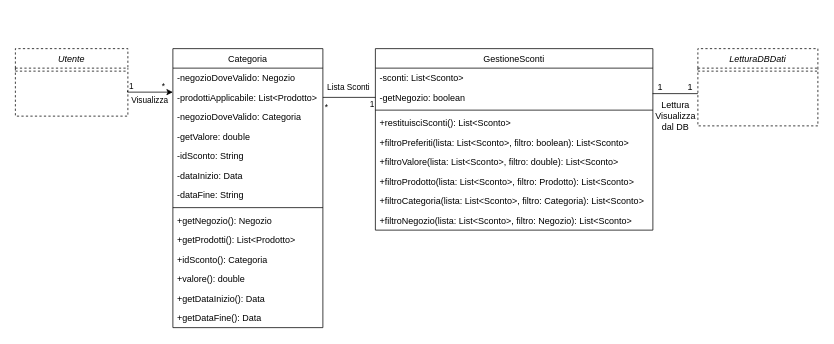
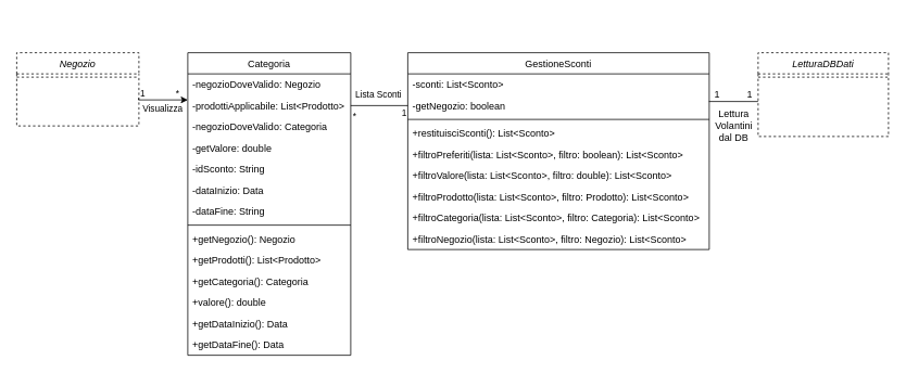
  <mxCell id="0" />
  <mxCell id="1" parent="0" />
  <mxCell id="2" value="Categoria" style="swimlane;fontStyle=0;align=center;verticalAlign=top;childLayout=stackLayout;horizontal=1;startSize=26;horizontalStack=0;resizeParent=1;resizeLast=0;collapsible=1;marginBottom=0;rounded=0;shadow=0;strokeWidth=1;" parent="1" vertex="1"><mxGeometry x="230" y="64" width="200" height="372" as="geometry"><mxRectangle x="-1070" y="-380" width="170" height="26" as="alternateBounds" /></mxGeometry></mxCell>
  <mxCell id="3" value="-negozioDoveValido: Negozio" style="text;align=left;verticalAlign=top;spacingLeft=4;spacingRight=4;overflow=hidden;rotatable=0;points=[[0,0.5],[1,0.5]];portConstraint=eastwest;" parent="2" vertex="1"><mxGeometry y="26" width="200" height="26" as="geometry" /></mxCell>
  <mxCell id="4" value="-prodottiApplicabile: List&lt;Prodotto&gt;" style="text;align=left;verticalAlign=top;spacingLeft=4;spacingRight=4;overflow=hidden;rotatable=0;points=[[0,0.5],[1,0.5]];portConstraint=eastwest;" parent="2" vertex="1"><mxGeometry y="52" width="200" height="26" as="geometry" /></mxCell>
  <mxCell id="5" value="-negozioDoveValido: Categoria" style="text;align=left;verticalAlign=top;spacingLeft=4;spacingRight=4;overflow=hidden;rotatable=0;points=[[0,0.5],[1,0.5]];portConstraint=eastwest;" parent="2" vertex="1"><mxGeometry y="78" width="200" height="26" as="geometry" /></mxCell>
  <mxCell id="6" value="-getValore: double" style="text;align=left;verticalAlign=top;spacingLeft=4;spacingRight=4;overflow=hidden;rotatable=0;points=[[0,0.5],[1,0.5]];portConstraint=eastwest;" parent="2" vertex="1"><mxGeometry y="104" width="200" height="26" as="geometry" /></mxCell>
  <mxCell id="7" value="-idSconto: String" style="text;align=left;verticalAlign=top;spacingLeft=4;spacingRight=4;overflow=hidden;rotatable=0;points=[[0,0.5],[1,0.5]];portConstraint=eastwest;" parent="2" vertex="1"><mxGeometry y="130" width="200" height="26" as="geometry" /></mxCell>
  <mxCell id="8" value="-dataInizio: Data" style="text;align=left;verticalAlign=top;spacingLeft=4;spacingRight=4;overflow=hidden;rotatable=0;points=[[0,0.5],[1,0.5]];portConstraint=eastwest;rounded=0;shadow=0;html=0;" parent="2" vertex="1"><mxGeometry y="156" width="200" height="26" as="geometry" /></mxCell>
  <mxCell id="9" value="-dataFine: String" style="text;align=left;verticalAlign=top;spacingLeft=4;spacingRight=4;overflow=hidden;rotatable=0;points=[[0,0.5],[1,0.5]];portConstraint=eastwest;rounded=0;shadow=0;html=0;" parent="2" vertex="1"><mxGeometry y="182" width="200" height="26" as="geometry" /></mxCell>
  <mxCell id="10" value="" style="line;html=1;strokeWidth=1;align=left;verticalAlign=middle;spacingTop=-1;spacingLeft=3;spacingRight=3;rotatable=0;labelPosition=right;points=[];portConstraint=eastwest;" parent="2" vertex="1"><mxGeometry y="208" width="200" height="8" as="geometry" /></mxCell>
  <mxCell id="11" value="+getNegozio(): Negozio" style="text;align=left;verticalAlign=top;spacingLeft=4;spacingRight=4;overflow=hidden;rotatable=0;points=[[0,0.5],[1,0.5]];portConstraint=eastwest;" parent="2" vertex="1"><mxGeometry y="216" width="200" height="26" as="geometry" /></mxCell>
  <mxCell id="12" value="+getProdotti(): List&lt;Prodotto&gt;" style="text;align=left;verticalAlign=top;spacingLeft=4;spacingRight=4;overflow=hidden;rotatable=0;points=[[0,0.5],[1,0.5]];portConstraint=eastwest;" parent="2" vertex="1"><mxGeometry y="242" width="200" height="26" as="geometry" /></mxCell>
- <mxCell id="13" value="+idSconto(): Categoria" style="text;align=left;verticalAlign=top;spacingLeft=4;spacingRight=4;overflow=hidden;rotatable=0;points=[[0,0.5],[1,0.5]];portConstraint=eastwest;" parent="2" vertex="1"><mxGeometry y="268" width="200" height="26" as="geometry" /></mxCell>
+ <mxCell id="13" value="+getCategoria(): Categoria" style="text;align=left;verticalAlign=top;spacingLeft=4;spacingRight=4;overflow=hidden;rotatable=0;points=[[0,0.5],[1,0.5]];portConstraint=eastwest;" parent="2" vertex="1"><mxGeometry y="268" width="200" height="26" as="geometry" /></mxCell>
  <mxCell id="14" value="+valore(): double" style="text;align=left;verticalAlign=top;spacingLeft=4;spacingRight=4;overflow=hidden;rotatable=0;points=[[0,0.5],[1,0.5]];portConstraint=eastwest;" parent="2" vertex="1"><mxGeometry y="294" width="200" height="26" as="geometry" /></mxCell>
  <mxCell id="15" value="+getDataInizio(): Data" style="text;align=left;verticalAlign=top;spacingLeft=4;spacingRight=4;overflow=hidden;rotatable=0;points=[[0,0.5],[1,0.5]];portConstraint=eastwest;" parent="2" vertex="1"><mxGeometry y="320" width="200" height="26" as="geometry" /></mxCell>
  <mxCell id="16" value="+getDataFine(): Data" style="text;align=left;verticalAlign=top;spacingLeft=4;spacingRight=4;overflow=hidden;rotatable=0;points=[[0,0.5],[1,0.5]];portConstraint=eastwest;" parent="2" vertex="1"><mxGeometry y="346" width="200" height="26" as="geometry" /></mxCell>
  <mxCell id="17" value="GestioneSconti" style="swimlane;fontStyle=0;align=center;verticalAlign=top;childLayout=stackLayout;horizontal=1;startSize=26;horizontalStack=0;resizeParent=1;resizeLast=0;collapsible=1;marginBottom=0;rounded=0;shadow=0;strokeWidth=1;" parent="1" vertex="1"><mxGeometry x="500" y="64" width="370" height="242" as="geometry"><mxRectangle x="-1290" y="119" width="170" height="26" as="alternateBounds" /></mxGeometry></mxCell>
  <mxCell id="18" value="-sconti: List&lt;Sconto&gt;" style="text;align=left;verticalAlign=top;spacingLeft=4;spacingRight=4;overflow=hidden;rotatable=0;points=[[0,0.5],[1,0.5]];portConstraint=eastwest;" parent="17" vertex="1"><mxGeometry y="26" width="370" height="26" as="geometry" /></mxCell>
  <mxCell id="19" value="-getNegozio: boolean" style="text;align=left;verticalAlign=top;spacingLeft=4;spacingRight=4;overflow=hidden;rotatable=0;points=[[0,0.5],[1,0.5]];portConstraint=eastwest;" parent="17" vertex="1"><mxGeometry y="52" width="370" height="26" as="geometry" /></mxCell>
  <mxCell id="20" value="" style="line;html=1;strokeWidth=1;align=left;verticalAlign=middle;spacingTop=-1;spacingLeft=3;spacingRight=3;rotatable=0;labelPosition=right;points=[];portConstraint=eastwest;" parent="17" vertex="1"><mxGeometry y="78" width="370" height="8" as="geometry" /></mxCell>
  <mxCell id="21" value="+restituisciSconti(): List&lt;Sconto&gt;" style="text;align=left;verticalAlign=top;spacingLeft=4;spacingRight=4;overflow=hidden;rotatable=0;points=[[0,0.5],[1,0.5]];portConstraint=eastwest;" parent="17" vertex="1"><mxGeometry y="86" width="370" height="26" as="geometry" /></mxCell>
  <mxCell id="22" value="+filtroPreferiti(lista: List&lt;Sconto&gt;, filtro: boolean): List&lt;Sconto&gt;" style="text;align=left;verticalAlign=top;spacingLeft=4;spacingRight=4;overflow=hidden;rotatable=0;points=[[0,0.5],[1,0.5]];portConstraint=eastwest;" parent="17" vertex="1"><mxGeometry y="112" width="370" height="26" as="geometry" /></mxCell>
  <mxCell id="23" value="+filtroValore(lista: List&lt;Sconto&gt;, filtro: double): List&lt;Sconto&gt;" style="text;align=left;verticalAlign=top;spacingLeft=4;spacingRight=4;overflow=hidden;rotatable=0;points=[[0,0.5],[1,0.5]];portConstraint=eastwest;" parent="17" vertex="1"><mxGeometry y="138" width="370" height="26" as="geometry" /></mxCell>
  <mxCell id="24" value="+filtroProdotto(lista: List&lt;Sconto&gt;, filtro: Prodotto): List&lt;Sconto&gt;" style="text;align=left;verticalAlign=top;spacingLeft=4;spacingRight=4;overflow=hidden;rotatable=0;points=[[0,0.5],[1,0.5]];portConstraint=eastwest;" parent="17" vertex="1"><mxGeometry y="164" width="370" height="26" as="geometry" /></mxCell>
  <mxCell id="25" value="+filtroCategoria(lista: List&lt;Sconto&gt;, filtro: Categoria): List&lt;Sconto&gt;" style="text;align=left;verticalAlign=top;spacingLeft=4;spacingRight=4;overflow=hidden;rotatable=0;points=[[0,0.5],[1,0.5]];portConstraint=eastwest;" parent="17" vertex="1"><mxGeometry y="190" width="370" height="26" as="geometry" /></mxCell>
  <mxCell id="26" value="+filtroNegozio(lista: List&lt;Sconto&gt;, filtro: Negozio): List&lt;Sconto&gt;" style="text;align=left;verticalAlign=top;spacingLeft=4;spacingRight=4;overflow=hidden;rotatable=0;points=[[0,0.5],[1,0.5]];portConstraint=eastwest;" parent="17" vertex="1"><mxGeometry y="216" width="370" height="26" as="geometry" /></mxCell>
- <mxCell id="27" value="Utente" style="swimlane;fontStyle=2;align=center;verticalAlign=top;childLayout=stackLayout;horizontal=1;startSize=26;horizontalStack=0;resizeParent=1;resizeLast=0;collapsible=1;marginBottom=0;rounded=0;shadow=0;strokeWidth=1;dashed=1;" parent="1" vertex="1"><mxGeometry x="20" y="64" width="150" height="90" as="geometry"><mxRectangle x="960" y="120" width="160" height="26" as="alternateBounds" /></mxGeometry></mxCell>
+ <mxCell id="27" value="Negozio" style="swimlane;fontStyle=2;align=center;verticalAlign=top;childLayout=stackLayout;horizontal=1;startSize=26;horizontalStack=0;resizeParent=1;resizeLast=0;collapsible=1;marginBottom=0;rounded=0;shadow=0;strokeWidth=1;dashed=1;" parent="1" vertex="1"><mxGeometry x="20" y="64" width="150" height="90" as="geometry"><mxRectangle x="960" y="120" width="160" height="26" as="alternateBounds" /></mxGeometry></mxCell>
  <mxCell id="28" value="" style="line;html=1;strokeWidth=1;align=left;verticalAlign=middle;spacingTop=-1;spacingLeft=3;spacingRight=3;rotatable=0;labelPosition=right;points=[];portConstraint=eastwest;dashed=1;" parent="27" vertex="1"><mxGeometry y="26" width="150" height="8" as="geometry" /></mxCell>
  <mxCell id="29" value="" style="endArrow=classic;html=1;edgeStyle=orthogonalEdgeStyle;rounded=0;" parent="27" edge="1"><mxGeometry relative="1" as="geometry"><mxPoint x="149.55" y="56" as="sourcePoint" /><mxPoint x="210" y="58" as="targetPoint" /><Array as="points"><mxPoint x="150" y="58" /></Array></mxGeometry></mxCell>
  <mxCell id="30" value="Visualizza" style="edgeLabel;resizable=0;html=1;align=center;verticalAlign=middle;" parent="29" connectable="0" vertex="1"><mxGeometry relative="1" as="geometry"><mxPoint y="10" as="offset" /></mxGeometry></mxCell>
  <mxCell id="31" value="1" style="edgeLabel;resizable=0;html=1;align=left;verticalAlign=bottom;" parent="29" connectable="0" vertex="1"><mxGeometry x="-1" relative="1" as="geometry"><mxPoint y="2" as="offset" /></mxGeometry></mxCell>
  <mxCell id="32" value="*" style="edgeLabel;resizable=0;html=1;align=right;verticalAlign=bottom;" parent="29" connectable="0" vertex="1"><mxGeometry x="1" relative="1" as="geometry"><mxPoint x="-10" as="offset" /></mxGeometry></mxCell>
  <mxCell id="33" value="LetturaDBDati" style="swimlane;fontStyle=2;align=center;verticalAlign=top;childLayout=stackLayout;horizontal=1;startSize=26;horizontalStack=0;resizeParent=1;resizeLast=0;collapsible=1;marginBottom=0;rounded=0;shadow=0;strokeWidth=1;dashed=1;" parent="1" vertex="1"><mxGeometry x="930" y="64" width="160" height="103" as="geometry"><mxRectangle x="-670" y="-430" width="160" height="26" as="alternateBounds" /></mxGeometry></mxCell>
  <mxCell id="34" value="" style="line;html=1;strokeWidth=1;align=left;verticalAlign=middle;spacingTop=-1;spacingLeft=3;spacingRight=3;rotatable=0;labelPosition=right;points=[];portConstraint=eastwest;dashed=1;" parent="33" vertex="1"><mxGeometry y="26" width="160" height="8" as="geometry" /></mxCell>
  <mxCell id="35" value="Lista Sconti" style="edgeLabel;resizable=0;html=1;align=center;verticalAlign=middle;" parent="1" connectable="0" vertex="1"><mxGeometry x="453" y="115.496" as="geometry"><mxPoint x="10" y="-1" as="offset" /></mxGeometry></mxCell>
  <mxCell id="36" value="*" style="edgeLabel;resizable=0;html=1;align=left;verticalAlign=bottom;" parent="1" connectable="0" vertex="1"><mxGeometry x="680" y="24" as="geometry"><mxPoint x="-249" y="126" as="offset" /></mxGeometry></mxCell>
  <mxCell id="37" value="1" style="edgeLabel;resizable=0;html=1;align=left;verticalAlign=bottom;" parent="1" connectable="0" vertex="1"><mxGeometry x="740" y="20" as="geometry"><mxPoint x="-249" y="126" as="offset" /></mxGeometry></mxCell>
  <mxCell id="38" value="1" style="text;html=1;strokeColor=none;fillColor=none;align=center;verticalAlign=middle;whiteSpace=wrap;rounded=0;" parent="1" vertex="1"><mxGeometry x="860" y="105.5" width="40" height="20" as="geometry" /></mxCell>
  <mxCell id="39" value="" style="endArrow=none;html=1;exitX=1;exitY=0.5;exitDx=0;exitDy=0;entryX=0;entryY=0.5;entryDx=0;entryDy=0;" parent="1" source="4" edge="1" target="19"><mxGeometry width="50" height="50" relative="1" as="geometry"><mxPoint x="375.405" y="275.608" as="sourcePoint" /><mxPoint x="500" y="145" as="targetPoint" /></mxGeometry></mxCell>
- <mxCell id="40" value="Lettura&lt;br&gt;Visualizza&lt;br&gt;dal DB" style="text;html=1;align=center;verticalAlign=middle;resizable=0;points=[];autosize=1;strokeColor=none;" parent="1" vertex="1"><mxGeometry x="870" y="129" width="60" height="50" as="geometry" /></mxCell>
+ <mxCell id="40" value="Lettura&lt;br&gt;Volantini&lt;br&gt;dal DB" style="text;html=1;align=center;verticalAlign=middle;resizable=0;points=[];autosize=1;strokeColor=none;" parent="1" vertex="1"><mxGeometry x="870" y="129" width="60" height="50" as="geometry" /></mxCell>
  <mxCell id="41" value="1" style="text;html=1;strokeColor=none;fillColor=none;align=center;verticalAlign=middle;whiteSpace=wrap;rounded=0;" parent="1" vertex="1"><mxGeometry x="910" y="105.5" width="20" height="20" as="geometry" /></mxCell>
  <mxCell id="42" value="" style="endArrow=none;html=1;exitX=0.999;exitY=0.307;exitDx=0;exitDy=0;exitPerimeter=0;" parent="1" source="19" edge="1"><mxGeometry width="50" height="50" relative="1" as="geometry"><mxPoint x="880" y="164" as="sourcePoint" /><mxPoint x="930" y="124" as="targetPoint" /></mxGeometry></mxCell>
